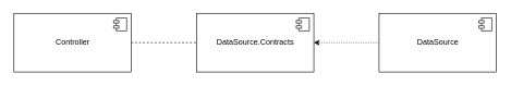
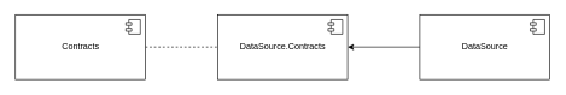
  <mxCell id="0" />
  <mxCell id="1" parent="0" />
  <mxCell id="2" style="edgeStyle=orthogonalEdgeStyle;rounded=0;orthogonalLoop=1;jettySize=auto;html=1;entryX=0;entryY=0.5;entryDx=0;entryDy=0;dashed=1;endArrow=none;" edge="1" parent="1" source="3" target="8"><mxGeometry relative="1" as="geometry" /></mxCell>
- <mxCell id="3" value="Controller" style="html=1;dropTarget=0;" vertex="1" parent="1"><mxGeometry x="20" y="20" width="180" height="90" as="geometry" /></mxCell>
+ <mxCell id="3" value="Contracts" style="html=1;dropTarget=0;" vertex="1" parent="1"><mxGeometry x="20" y="20" width="180" height="90" as="geometry" /></mxCell>
  <mxCell id="4" value="" style="shape=module;jettyWidth=8;jettyHeight=4;" vertex="1" parent="3"><mxGeometry x="1" width="20" height="20" relative="1" as="geometry"><mxPoint x="-27" y="7" as="offset" /></mxGeometry></mxCell>
- <mxCell id="5" style="edgeStyle=orthogonalEdgeStyle;rounded=0;orthogonalLoop=1;jettySize=auto;html=1;endArrow=classic;endFill=1;dashed=1;dashPattern=1 2;" edge="1" parent="1" source="6" target="8"><mxGeometry relative="1" as="geometry" /></mxCell>
+ <mxCell id="5" style="edgeStyle=orthogonalEdgeStyle;rounded=0;orthogonalLoop=1;jettySize=auto;html=1;endArrow=classic;endFill=1;dashed=0;dashPattern=1 2;" edge="1" parent="1" source="6" target="8"><mxGeometry relative="1" as="geometry" /></mxCell>
  <mxCell id="6" value="DataSource" style="html=1;dropTarget=0;" vertex="1" parent="1"><mxGeometry x="580" y="20" width="180" height="90" as="geometry" /></mxCell>
  <mxCell id="7" value="" style="shape=module;jettyWidth=8;jettyHeight=4;" vertex="1" parent="6"><mxGeometry x="1" width="20" height="20" relative="1" as="geometry"><mxPoint x="-27" y="7" as="offset" /></mxGeometry></mxCell>
  <mxCell id="8" value="DataSource.Contracts" style="html=1;dropTarget=0;" vertex="1" parent="1"><mxGeometry x="300" y="20" width="180" height="90" as="geometry" /></mxCell>
  <mxCell id="9" value="" style="shape=module;jettyWidth=8;jettyHeight=4;" vertex="1" parent="8"><mxGeometry x="1" width="20" height="20" relative="1" as="geometry"><mxPoint x="-27" y="7" as="offset" /></mxGeometry></mxCell>
